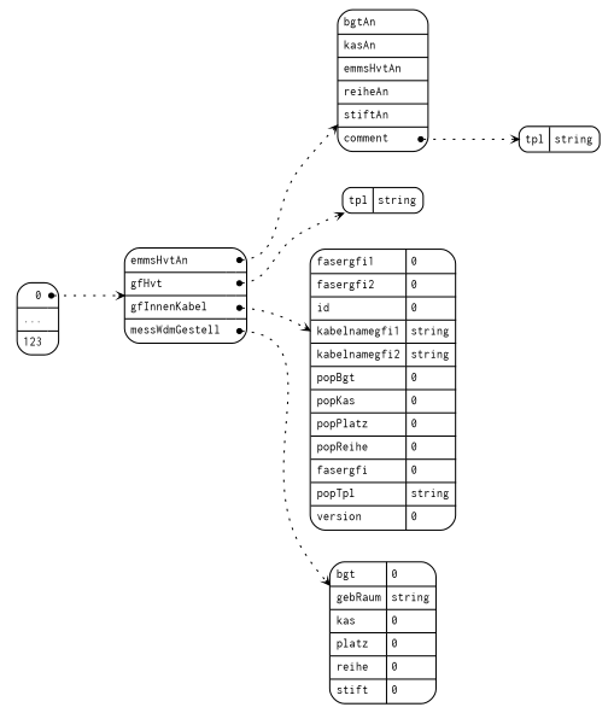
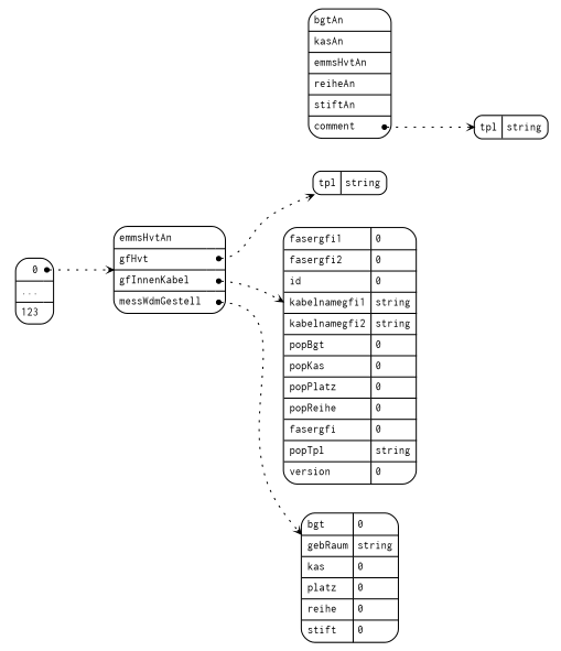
  digraph {
    fontname="JetBrains Mono"
    rankdir=LR
    node [fontname="JetBrains Mono" shape=plaintext]
    edge [arrowhead=vee arrowsize=0.5 arrowtail=dot dir=both fontname="JetBrains Mono" headport=t style=dotted tailport="p1:e"]
    n1 [label=<<font face="courier" point-size="10">         <table port="t" border="1" cellborder="0" cellspacing="0" cellpadding="4" style="rounded">         <tr><td port="p1" align="right">0</td><td></td></tr><hr/>         <tr><td port="p2" align="right">...</td><td></td></tr><hr/>         <tr><td port="p2" align="right">123</td><td></td></tr>         </table></font>>]
    n2 [label=<<font face="courier" point-size="10">         <table port="t" border="1" cellborder="0" cellspacing="0" cellpadding="4" style="rounded">         <tr><td align="left">emmsHvtAn</td><td port="p1"></td><td></td></tr><hr/>         <tr><td align="left">gfHvt</td><td port="p2"></td><td></td></tr><hr/>         <tr><td align="left">gfInnenKabel</td><td port="p3"></td><td></td></tr><hr/>         <tr><td align="left">messWdmGestell</td><td port="p4"></td><td></td></tr>         </table></font>>]
    n3 [label=<<font face="courier" point-size="10">         <table port="t" border="1" cellborder="0" cellspacing="0" cellpadding="4" style="rounded">         <tr><td align="left">bgtAn</td></tr><hr/>         <tr><td align="left">kasAn</td></tr><hr/>         <tr><td align="left">emmsHvtAn</td></tr><hr/>         <tr><td align="left">reiheAn</td></tr><hr/>         <tr><td align="left">stiftAn</td></tr><hr/>         <tr><td align="left">comment</td><td port="p1"></td><td></td></tr>         </table></font>>]
    n4 [label=<<font face="courier" point-size="10">         <table port="t" border="1" cellborder="0" cellspacing="0" cellpadding="4" style="rounded">         <tr><td align="left">tpl</td><vr/><td>string</td></tr>         </table></font>>]
    n5 [label=<<font face="courier" point-size="10">         <table port="t" border="1" cellborder="0" cellspacing="0" cellpadding="4" style="rounded">         <tr><td align="left">fasergfi1</td><vr/><td align="left">0</td></tr><hr/>         <tr><td align="left">fasergfi2</td><vr/><td align="left">0</td></tr><hr/>         <tr><td align="left">id</td><vr/><td align="left">0</td></tr><hr/>         <tr><td align="left">kabelnamegfi1</td><vr/><td align="left">string</td></tr><hr/>         <tr><td align="left">kabelnamegfi2</td><vr/><td align="left">string</td></tr><hr/>         <tr><td align="left">popBgt</td><vr/><td align="left">0</td></tr><hr/>         <tr><td align="left">popKas</td><vr/><td align="left">0</td></tr><hr/>         <tr><td align="left">popPlatz</td><vr/><td align="left">0</td></tr><hr/>         <tr><td align="left">popReihe</td><vr/><td align="left">0</td></tr><hr/>         <tr><td align="left">fasergfi</td><vr/><td align="left">0</td></tr><hr/>         <tr><td align="left">popTpl</td><vr/><td align="left">string</td></tr><hr/>         <tr><td align="left">version</td><vr/><td align="left">0</td></tr>         </table></font>>]
    n6 [label=<<font face="courier" point-size="10">         <table port="t" border="1" cellborder="0" cellspacing="0" cellpadding="4" style="rounded">         <tr><td align="left">bgt</td><vr/><td align="left">0</td></tr><hr/>         <tr><td align="left">gebRaum</td><vr/><td align="left">string</td></tr><hr/>         <tr><td align="left">kas</td><vr/><td align="left">0</td></tr><hr/>         <tr><td align="left">platz</td><vr/><td align="left">0</td></tr><hr/>         <tr><td align="left">reihe</td><vr/><td align="left">0</td></tr><hr/>         <tr><td align="left">stift</td><vr/><td align="left">0</td></tr>         </table></font>>]
    n7 [label=<<font face="courier" point-size="10">         <table port="t" border="1" cellborder="0" cellspacing="0" cellpadding="4" style="rounded">         <tr><td align="left">tpl</td><vr/><td>string</td></tr>         </table></font>>]
    n1 -> n2
-   n2 -> n3
    n2 -> n4 [tailport="p2:e"]
    n2 -> n5 [tailport="p3:e"]
    n2 -> n6 [tailport="p4:e"]
    n3 -> n7
  }
